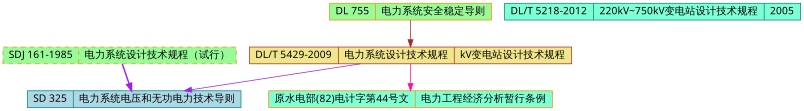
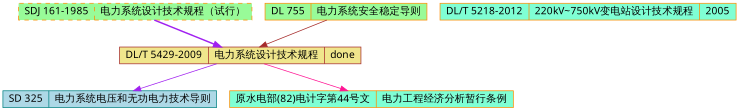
  digraph {
    node [color=darkorange fillcolor=palegreen fontname=Heiti shape=record style=filled]
    edge [color=purple]
    n1 [height=.1 label="<f0> SDJ 161-1985 |<f1> 电力系统设计技术规程（试行）" style="dashed,filled"]
-   n2 [color=brown fillcolor=khaki height=.1 label="<f0> DL/T 5429-2009 |<f1> 电力系统设计技术规程 |<f2> kV变电站设计技术规程"]
+   n2 [color=brown fillcolor=khaki height=.1 label="<f0> DL/T 5429-2009 |<f1> 电力系统设计技术规程 |<f2> done"]
    n3 [color=teal fillcolor=lightblue height=.1 label="<f0> SD 325 |<f1> 电力系统电压和无功电力技术导则"]
    n4 [fillcolor=aquamarine height=.1 label="<f0> 原水电部(82)电计字第44号文 |<f1> 电力工程经济分析暂行条例"]
-   n5 [color=teal fillcolor=aquamarine height=.1 label="<f0> DL/T 5218-2012 |<f1> 220kV~750kV变电站设计技术规程 |<f2> 2005"]
+   n5 [fillcolor=aquamarine height=.1 label="<f0> DL/T 5218-2012 |<f1> 220kV~750kV变电站设计技术规程 |<f2> 2005"]
    n6 [height=.1 label="<f0> DL 755 |<f1> 电力系统安全稳定导则"]
-   n1 -> n3 [style=bold]
+   n1 -> n2 [style=bold]
    n2 -> n3
    n2 -> n4 [color=deeppink]
    n6 -> n2 [color=brown]
  }
